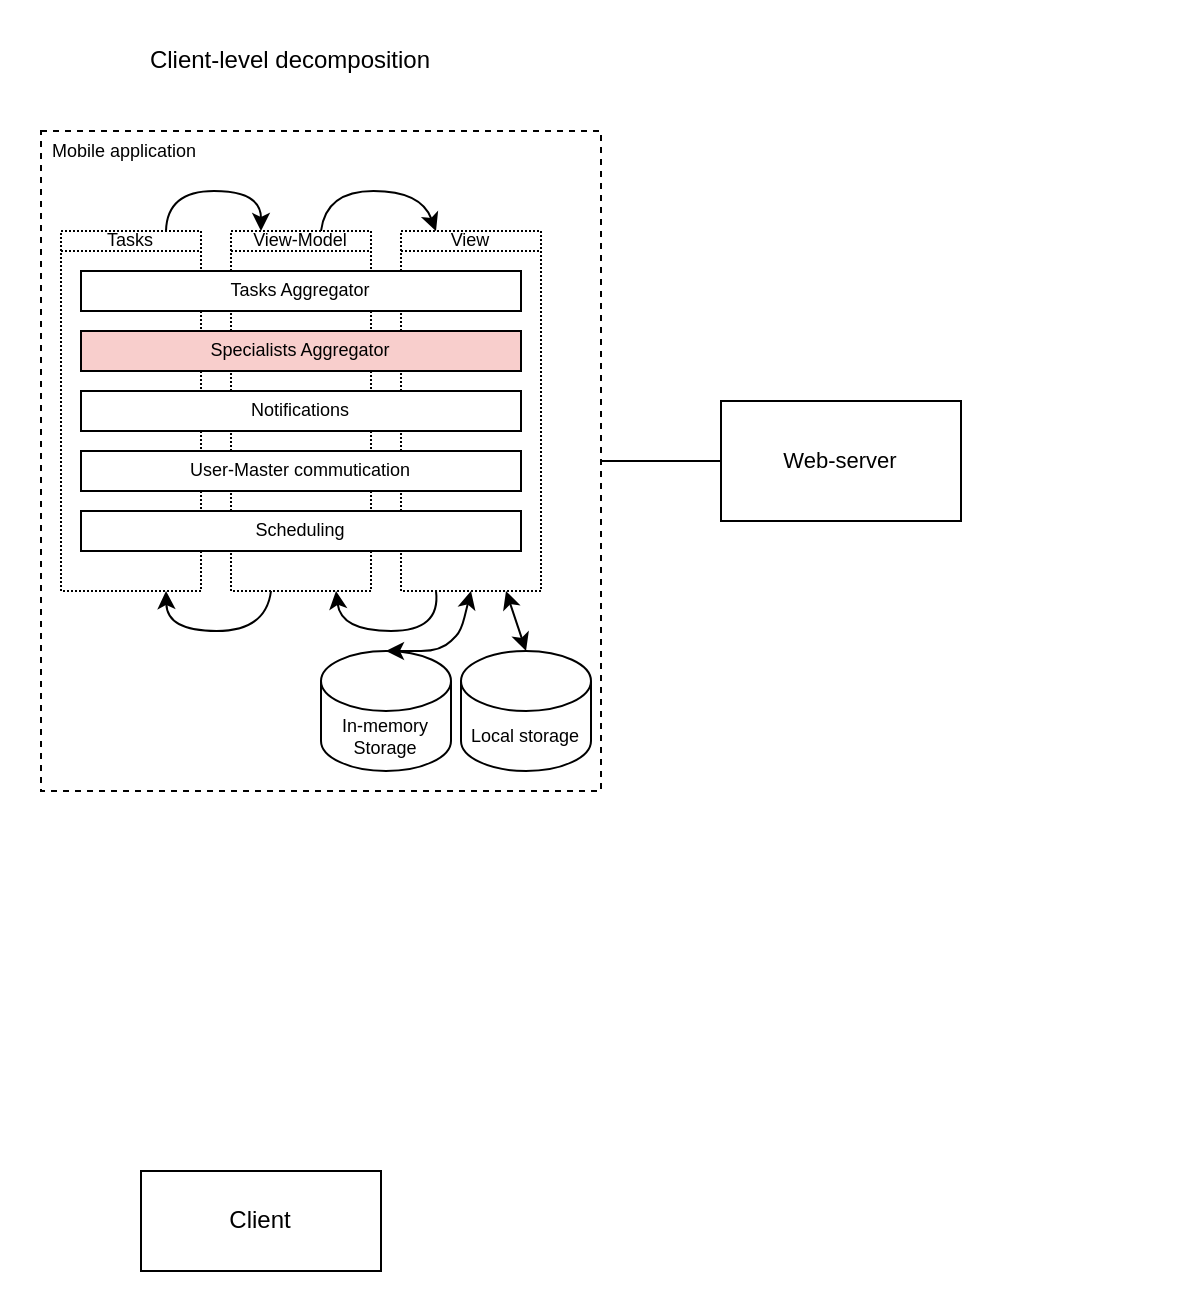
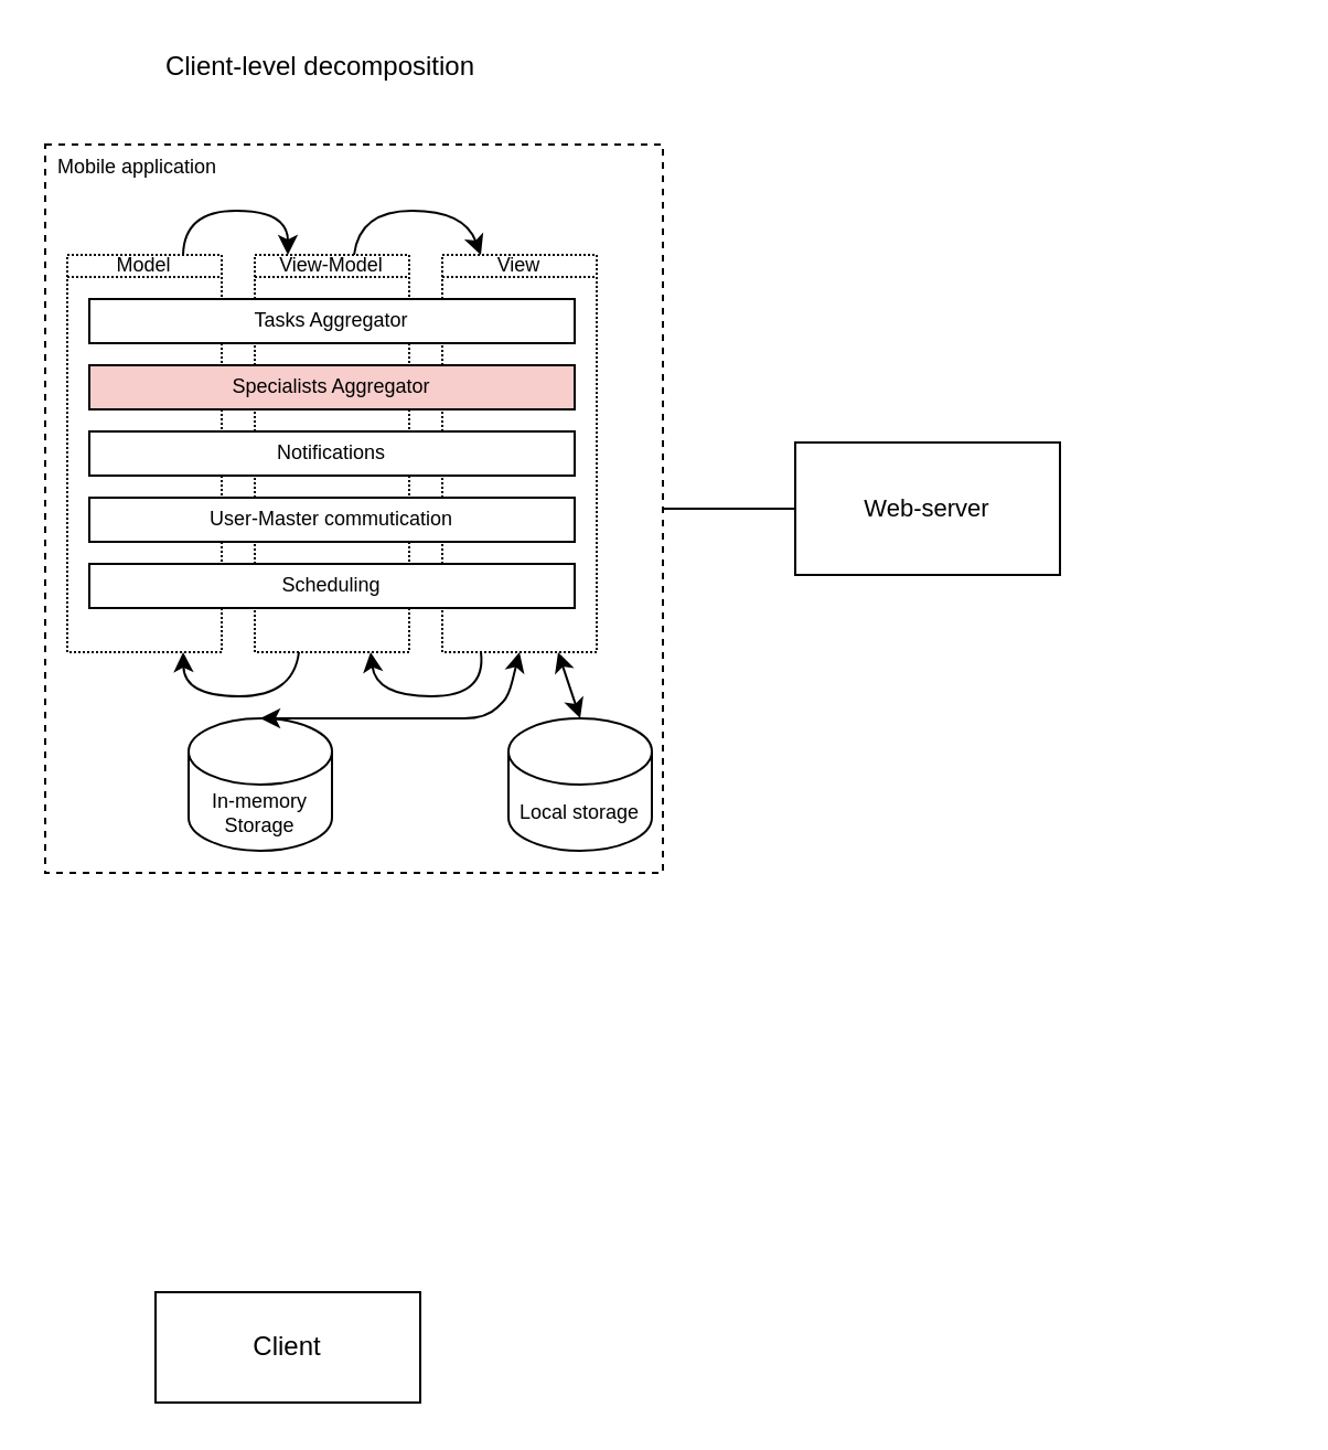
  <mxCell id="0" />
  <mxCell id="1" parent="0" />
  <mxCell id="2" value="" style="rounded=0;whiteSpace=wrap;html=1;dashed=1;" vertex="1" parent="1"><mxGeometry x="20" y="65" width="280" height="330" as="geometry" /></mxCell>
  <mxCell id="3" value="Client-level decomposition" style="text;html=1;strokeColor=none;fillColor=none;align=center;verticalAlign=middle;whiteSpace=wrap;rounded=0;" vertex="1" parent="1"><mxGeometry x="60" y="20" width="170" height="20" as="geometry" /></mxCell>
  <mxCell id="4" value="" style="endArrow=classic;html=1;rounded=0;exitX=1;exitY=0.5;exitDx=0;exitDy=0;entryX=0;entryY=0.5;entryDx=0;entryDy=0;" edge="1" parent="1" source="2"><mxGeometry width="50" height="50" relative="1" as="geometry"><mxPoint x="260" y="195" as="sourcePoint" /><mxPoint x="380" y="230" as="targetPoint" /></mxGeometry></mxCell>
  <mxCell id="5" value="Mobile application" style="text;strokeColor=none;fillColor=none;align=left;verticalAlign=middle;spacingLeft=4;spacingRight=4;overflow=hidden;points=[[0,0.5],[1,0.5]];portConstraint=eastwest;rotatable=0;dashed=1;fontSize=9;" vertex="1" parent="1"><mxGeometry x="20" y="65" width="100" height="20" as="geometry" /></mxCell>
  <mxCell id="6" value="" style="rounded=0;whiteSpace=wrap;html=1;dashed=1;fontSize=9;dashPattern=1 1;" vertex="1" parent="1"><mxGeometry x="30" y="115" width="70" height="180" as="geometry" /></mxCell>
  <mxCell id="7" value="" style="rounded=0;whiteSpace=wrap;html=1;dashed=1;fontSize=9;dashPattern=1 1;" vertex="1" parent="1"><mxGeometry x="115" y="115" width="70" height="180" as="geometry" /></mxCell>
  <mxCell id="8" value="" style="rounded=0;whiteSpace=wrap;html=1;dashed=1;fontSize=9;dashPattern=1 1;" vertex="1" parent="1"><mxGeometry x="200" y="115" width="70" height="180" as="geometry" /></mxCell>
  <mxCell id="9" value="" style="curved=1;endArrow=classic;html=1;rounded=0;fontSize=9;exitX=0.75;exitY=0;exitDx=0;exitDy=0;" edge="1" parent="1" source="13"><mxGeometry width="50" height="50" relative="1" as="geometry"><mxPoint x="260" y="235" as="sourcePoint" /><mxPoint x="130" y="115" as="targetPoint" /><Array as="points"><mxPoint x="83" y="95" /><mxPoint x="130" y="95" /></Array></mxGeometry></mxCell>
  <mxCell id="10" value="" style="curved=1;endArrow=classic;html=1;rounded=0;fontSize=9;exitX=0.25;exitY=0;exitDx=0;exitDy=0;entryX=0.25;entryY=0;entryDx=0;entryDy=0;" edge="1" parent="1" target="15"><mxGeometry width="50" height="50" relative="1" as="geometry"><mxPoint x="160" y="115" as="sourcePoint" /><mxPoint x="245" y="115" as="targetPoint" /><Array as="points"><mxPoint x="162.5" y="95" /><mxPoint x="210" y="95" /></Array></mxGeometry></mxCell>
  <mxCell id="11" value="" style="curved=1;endArrow=classic;html=1;rounded=0;fontSize=9;exitX=0.25;exitY=1;exitDx=0;exitDy=0;entryX=0.75;entryY=1;entryDx=0;entryDy=0;" edge="1" parent="1" source="8" target="7"><mxGeometry width="50" height="50" relative="1" as="geometry"><mxPoint x="160" y="295" as="sourcePoint" /><mxPoint x="245" y="295" as="targetPoint" /><Array as="points"><mxPoint x="220" y="315" /><mxPoint x="170" y="315" /></Array></mxGeometry></mxCell>
  <mxCell id="12" value="" style="curved=1;endArrow=classic;html=1;rounded=0;fontSize=9;exitX=0.75;exitY=1;exitDx=0;exitDy=0;entryX=0.75;entryY=1;entryDx=0;entryDy=0;" edge="1" parent="1" target="6"><mxGeometry width="50" height="50" relative="1" as="geometry"><mxPoint x="135" y="295" as="sourcePoint" /><mxPoint x="50" y="295" as="targetPoint" /><Array as="points"><mxPoint x="132.5" y="315" /><mxPoint x="83" y="315" /></Array></mxGeometry></mxCell>
- <mxCell id="13" value="Tasks" style="text;html=1;strokeColor=none;fillColor=none;align=center;verticalAlign=middle;whiteSpace=wrap;rounded=0;dashed=1;dashPattern=1 1;fontSize=9;" vertex="1" parent="1"><mxGeometry x="30" y="115" width="70" height="10" as="geometry" /></mxCell>
+ <mxCell id="13" value="Model" style="text;html=1;strokeColor=none;fillColor=none;align=center;verticalAlign=middle;whiteSpace=wrap;rounded=0;dashed=1;dashPattern=1 1;fontSize=9;" vertex="1" parent="1"><mxGeometry x="30" y="115" width="70" height="10" as="geometry" /></mxCell>
  <mxCell id="14" value="View-Model" style="text;html=1;strokeColor=none;fillColor=none;align=center;verticalAlign=middle;whiteSpace=wrap;rounded=0;dashed=1;dashPattern=1 1;fontSize=9;" vertex="1" parent="1"><mxGeometry x="115" y="115" width="70" height="10" as="geometry" /></mxCell>
  <mxCell id="15" value="View" style="text;html=1;strokeColor=none;fillColor=none;align=center;verticalAlign=middle;whiteSpace=wrap;rounded=0;dashed=1;dashPattern=1 1;fontSize=9;" vertex="1" parent="1"><mxGeometry x="200" y="115" width="70" height="10" as="geometry" /></mxCell>
  <mxCell id="16" value="" style="endArrow=none;dashed=1;html=1;rounded=0;fontSize=9;entryX=1;entryY=1;entryDx=0;entryDy=0;exitX=0;exitY=1;exitDx=0;exitDy=0;dashPattern=1 1;" edge="1" parent="1" source="15" target="15"><mxGeometry width="50" height="50" relative="1" as="geometry"><mxPoint x="260" y="235" as="sourcePoint" /><mxPoint x="310" y="185" as="targetPoint" /></mxGeometry></mxCell>
  <mxCell id="17" value="" style="endArrow=none;dashed=1;html=1;rounded=0;fontSize=9;entryX=1;entryY=1;entryDx=0;entryDy=0;exitX=0;exitY=1;exitDx=0;exitDy=0;dashPattern=1 1;" edge="1" parent="1"><mxGeometry width="50" height="50" relative="1" as="geometry"><mxPoint x="115" y="125" as="sourcePoint" /><mxPoint x="185" y="125" as="targetPoint" /></mxGeometry></mxCell>
  <mxCell id="18" value="" style="endArrow=none;dashed=1;html=1;rounded=0;fontSize=9;entryX=1;entryY=1;entryDx=0;entryDy=0;exitX=0;exitY=1;exitDx=0;exitDy=0;dashPattern=1 1;" edge="1" parent="1"><mxGeometry width="50" height="50" relative="1" as="geometry"><mxPoint x="30" y="125" as="sourcePoint" /><mxPoint x="100" y="125" as="targetPoint" /></mxGeometry></mxCell>
  <mxCell id="19" value="Local storage" style="shape=cylinder3;whiteSpace=wrap;html=1;boundedLbl=1;backgroundOutline=1;size=15;fontSize=9;" vertex="1" parent="1"><mxGeometry x="230" y="325" width="65" height="60" as="geometry" /></mxCell>
- <mxCell id="20" value="In-memory&lt;br&gt;Storage" style="shape=cylinder3;whiteSpace=wrap;html=1;boundedLbl=1;backgroundOutline=1;size=15;fontSize=9;" vertex="1" parent="1"><mxGeometry x="160" y="325" width="65" height="60" as="geometry" /></mxCell>
+ <mxCell id="20" value="In-memory&lt;br&gt;Storage" style="shape=cylinder3;whiteSpace=wrap;html=1;boundedLbl=1;backgroundOutline=1;size=15;fontSize=9;" vertex="1" parent="1"><mxGeometry x="85" y="325" width="65" height="60" as="geometry" /></mxCell>
  <mxCell id="21" value="" style="endArrow=classic;startArrow=classic;html=1;rounded=0;fontSize=9;entryX=0.75;entryY=1;entryDx=0;entryDy=0;exitX=0.5;exitY=0;exitDx=0;exitDy=0;exitPerimeter=0;" edge="1" parent="1" source="19" target="8"><mxGeometry width="50" height="50" relative="1" as="geometry"><mxPoint x="200" y="375" as="sourcePoint" /><mxPoint x="250" y="325" as="targetPoint" /></mxGeometry></mxCell>
  <mxCell id="22" value="" style="endArrow=classic;startArrow=classic;html=1;fontSize=9;exitX=0.5;exitY=0;exitDx=0;exitDy=0;exitPerimeter=0;entryX=0.5;entryY=1;entryDx=0;entryDy=0;rounded=1;" edge="1" parent="1" source="20" target="8"><mxGeometry width="50" height="50" relative="1" as="geometry"><mxPoint x="160" y="405" as="sourcePoint" /><mxPoint x="210" y="355" as="targetPoint" /><Array as="points"><mxPoint x="220" y="325" /><mxPoint x="230" y="315" /></Array></mxGeometry></mxCell>
  <mxCell id="23" value="&lt;font style=&quot;font-size: 9px;&quot;&gt;Tasks Aggregator&lt;/font&gt;" style="rounded=0;whiteSpace=wrap;html=1;fontSize=7;strokeWidth=1;" vertex="1" parent="1"><mxGeometry x="40" y="135" width="220" height="20" as="geometry" /></mxCell>
  <mxCell id="24" value="&lt;font style=&quot;font-size: 9px;&quot;&gt;Specialists Aggregator&lt;/font&gt;" style="rounded=0;whiteSpace=wrap;html=1;fontSize=7;fillColor=#f8cecc;" vertex="1" parent="1"><mxGeometry x="40" y="165" width="220" height="20" as="geometry" /></mxCell>
  <mxCell id="25" value="Notifications" style="rounded=0;whiteSpace=wrap;html=1;strokeWidth=1;fontSize=9;" vertex="1" parent="1"><mxGeometry x="40" y="195" width="220" height="20" as="geometry" /></mxCell>
  <mxCell id="26" value="User-Master commutication" style="rounded=0;whiteSpace=wrap;html=1;strokeWidth=1;fontSize=9;" vertex="1" parent="1"><mxGeometry x="40" y="225" width="220" height="20" as="geometry" /></mxCell>
  <mxCell id="27" value="Scheduling" style="rounded=0;whiteSpace=wrap;html=1;strokeWidth=1;fontSize=9;" vertex="1" parent="1"><mxGeometry x="40" y="255" width="220" height="20" as="geometry" /></mxCell>
  <mxCell id="28" value="Client" style="rounded=0;whiteSpace=wrap;html=1;" vertex="1" parent="1"><mxGeometry x="70" y="585" width="120" height="50" as="geometry" /></mxCell>
  <mxCell id="29" value="&lt;div style=&quot;text-align: center;&quot;&gt;&lt;br&gt;&lt;/div&gt;" style="text;whiteSpace=wrap;html=1;fontSize=9;" vertex="1" parent="1"><mxGeometry x="410" y="35" width="170" height="40" as="geometry" /></mxCell>
  <mxCell id="30" value="&lt;font style=&quot;font-size: 11px;&quot;&gt;Web-server&lt;/font&gt;" style="rounded=0;whiteSpace=wrap;html=1;strokeWidth=1;fontSize=9;" vertex="1" parent="1"><mxGeometry x="360" y="200" width="120" height="60" as="geometry" /></mxCell>
